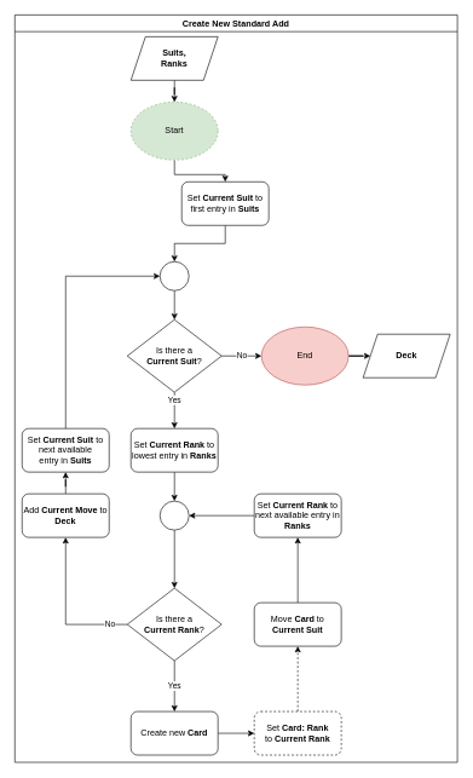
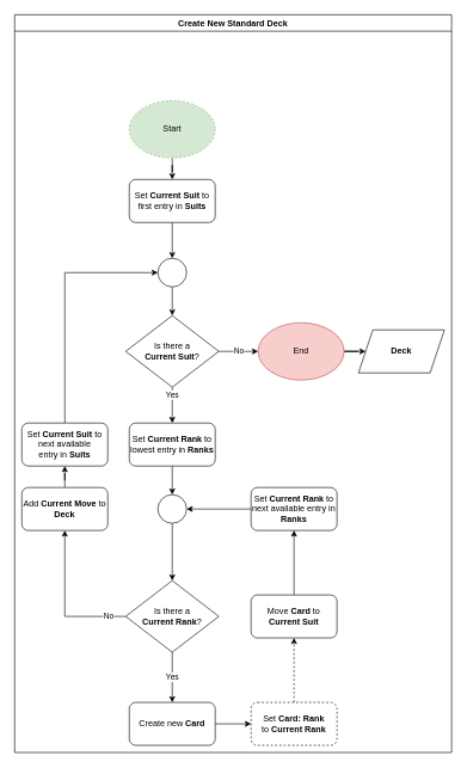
  <mxCell id="0" />
  <mxCell id="1" parent="0" />
- <mxCell id="2" value="Create New Standard Add" style="swimlane;whiteSpace=wrap;html=1;" vertex="1" parent="1"><mxGeometry x="20" y="20" width="610" height="1030" as="geometry" /></mxCell>
- <mxCell id="3" style="edgeStyle=orthogonalEdgeStyle;rounded=0;orthogonalLoop=1;jettySize=auto;html=1;exitX=0.5;exitY=1;exitDx=0;exitDy=0;" edge="1" parent="2" source="4" target="7"><mxGeometry relative="1" as="geometry" /></mxCell>
- <mxCell id="4" value="&lt;b&gt;Suits,&lt;br&gt;Ranks&lt;/b&gt;" style="shape=parallelogram;perimeter=parallelogramPerimeter;whiteSpace=wrap;html=1;fixedSize=1;" vertex="1" parent="2"><mxGeometry x="160" y="30" width="120" height="60" as="geometry" /></mxCell>
+ <mxCell id="2" value="Create New Standard Deck" style="swimlane;whiteSpace=wrap;html=1;" vertex="1" parent="1"><mxGeometry x="20" y="20" width="610" height="1030" as="geometry" /></mxCell>
  <mxCell id="5" value="&lt;b&gt;Deck&lt;/b&gt;" style="shape=parallelogram;perimeter=parallelogramPerimeter;whiteSpace=wrap;html=1;fixedSize=1;" vertex="1" parent="2"><mxGeometry x="480" y="440" width="120" height="60" as="geometry" /></mxCell>
  <mxCell id="6" style="edgeStyle=orthogonalEdgeStyle;rounded=0;orthogonalLoop=1;jettySize=auto;html=1;exitX=0.5;exitY=1;exitDx=0;exitDy=0;" edge="1" parent="2" source="7" target="9"><mxGeometry relative="1" as="geometry" /></mxCell>
  <mxCell id="7" value="Start" style="ellipse;whiteSpace=wrap;html=1;fillColor=#d5e8d4;strokeColor=#82b366;dashed=1;" vertex="1" parent="2"><mxGeometry x="160" y="120" width="120" height="80" as="geometry" /></mxCell>
  <mxCell id="8" value="" style="edgeStyle=orthogonalEdgeStyle;rounded=0;orthogonalLoop=1;jettySize=auto;html=1;" edge="1" parent="2" source="9" target="28"><mxGeometry relative="1" as="geometry" /></mxCell>
- <mxCell id="9" value="Set &lt;b&gt;Current Suit&lt;/b&gt; to first entry in &lt;b&gt;Suits&lt;/b&gt;" style="rounded=1;whiteSpace=wrap;html=1;" vertex="1" parent="2"><mxGeometry x="230" y="230" width="120" height="60" as="geometry" /></mxCell>
+ <mxCell id="9" value="Set &lt;b&gt;Current Suit&lt;/b&gt; to first entry in &lt;b&gt;Suits&lt;/b&gt;" style="rounded=1;whiteSpace=wrap;html=1;" vertex="1" parent="2"><mxGeometry x="160" y="230" width="120" height="60" as="geometry" /></mxCell>
  <mxCell id="10" value="" style="edgeStyle=orthogonalEdgeStyle;rounded=0;orthogonalLoop=1;jettySize=auto;html=1;" edge="1" parent="2" source="11" target="19"><mxGeometry relative="1" as="geometry" /></mxCell>
  <mxCell id="11" value="Set &lt;b&gt;Current&amp;nbsp;Rank&lt;/b&gt; to lowest entry in &lt;b&gt;Ranks&lt;/b&gt;" style="rounded=1;whiteSpace=wrap;html=1;" vertex="1" parent="2"><mxGeometry x="160" y="570" width="120" height="60" as="geometry" /></mxCell>
  <mxCell id="12" value="" style="edgeStyle=orthogonalEdgeStyle;rounded=0;orthogonalLoop=1;jettySize=auto;html=1;dashed=1;" edge="1" parent="2" source="13" target="21"><mxGeometry relative="1" as="geometry" /></mxCell>
  <mxCell id="13" value="Set&amp;nbsp;&lt;b&gt;Card: Rank&lt;/b&gt;&lt;br&gt;to&amp;nbsp;&lt;b&gt;Current&amp;nbsp;Rank&lt;/b&gt;" style="rounded=1;whiteSpace=wrap;html=1;dashed=1;" vertex="1" parent="2"><mxGeometry x="330" y="960" width="120" height="60" as="geometry" /></mxCell>
  <mxCell id="14" value="Yes" style="edgeStyle=orthogonalEdgeStyle;rounded=0;orthogonalLoop=1;jettySize=auto;html=1;" edge="1" parent="2" source="15" target="23"><mxGeometry relative="1" as="geometry" /></mxCell>
  <mxCell id="15" value="Is there a &lt;br&gt;&lt;b&gt;Current Rank&lt;/b&gt;?" style="rhombus;whiteSpace=wrap;html=1;" vertex="1" parent="2"><mxGeometry x="155" y="790" width="130" height="100" as="geometry" /></mxCell>
  <mxCell id="16" value="" style="edgeStyle=orthogonalEdgeStyle;rounded=0;orthogonalLoop=1;jettySize=auto;html=1;" edge="1" parent="2" source="17" target="19"><mxGeometry relative="1" as="geometry" /></mxCell>
  <mxCell id="17" value="Set &lt;b&gt;Current Rank&lt;/b&gt; to next available entry in &lt;b&gt;Ranks&lt;/b&gt;" style="rounded=1;whiteSpace=wrap;html=1;" vertex="1" parent="2"><mxGeometry x="330" y="660" width="120" height="60" as="geometry" /></mxCell>
  <mxCell id="18" value="" style="edgeStyle=orthogonalEdgeStyle;rounded=0;orthogonalLoop=1;jettySize=auto;html=1;" edge="1" parent="2" source="19" target="15"><mxGeometry relative="1" as="geometry" /></mxCell>
  <mxCell id="19" value="" style="ellipse;whiteSpace=wrap;html=1;aspect=fixed;" vertex="1" parent="2"><mxGeometry x="200" y="670" width="40" height="40" as="geometry" /></mxCell>
  <mxCell id="20" value="" style="edgeStyle=orthogonalEdgeStyle;rounded=0;orthogonalLoop=1;jettySize=auto;html=1;" edge="1" parent="2" source="21" target="17"><mxGeometry relative="1" as="geometry" /></mxCell>
  <mxCell id="21" value="Move&amp;nbsp;&lt;b&gt;Card&lt;/b&gt; to &lt;b&gt;Current Suit&lt;/b&gt;" style="rounded=1;whiteSpace=wrap;html=1;" vertex="1" parent="2"><mxGeometry x="330" y="810" width="120" height="60" as="geometry" /></mxCell>
  <mxCell id="22" value="" style="edgeStyle=orthogonalEdgeStyle;rounded=0;orthogonalLoop=1;jettySize=auto;html=1;" edge="1" parent="2" source="23" target="13"><mxGeometry relative="1" as="geometry" /></mxCell>
  <mxCell id="23" value="Create new &lt;b&gt;Card&lt;/b&gt;" style="rounded=1;whiteSpace=wrap;html=1;" vertex="1" parent="2"><mxGeometry x="160" y="960" width="120" height="60" as="geometry" /></mxCell>
  <mxCell id="24" value="Yes" style="edgeStyle=orthogonalEdgeStyle;rounded=0;orthogonalLoop=1;jettySize=auto;html=1;" edge="1" parent="2" source="26" target="11"><mxGeometry x="-0.567" relative="1" as="geometry"><mxPoint x="395" y="560" as="targetPoint" /><mxPoint as="offset" /></mxGeometry></mxCell>
  <mxCell id="25" value="No" style="edgeStyle=orthogonalEdgeStyle;rounded=0;orthogonalLoop=1;jettySize=auto;html=1;entryX=0;entryY=0.5;entryDx=0;entryDy=0;" edge="1" parent="2" source="26" target="35"><mxGeometry relative="1" as="geometry"><mxPoint x="425" y="560" as="targetPoint" /></mxGeometry></mxCell>
  <mxCell id="26" value="Is there a &lt;br&gt;&lt;b&gt;Current Suit&lt;/b&gt;?" style="rhombus;whiteSpace=wrap;html=1;" vertex="1" parent="2"><mxGeometry x="155" y="420" width="130" height="100" as="geometry" /></mxCell>
  <mxCell id="27" value="" style="edgeStyle=orthogonalEdgeStyle;rounded=0;orthogonalLoop=1;jettySize=auto;html=1;" edge="1" parent="2" source="28" target="26"><mxGeometry relative="1" as="geometry" /></mxCell>
  <mxCell id="28" value="" style="ellipse;whiteSpace=wrap;html=1;aspect=fixed;" vertex="1" parent="2"><mxGeometry x="200" y="340" width="40" height="40" as="geometry" /></mxCell>
  <mxCell id="29" value="No" style="edgeStyle=orthogonalEdgeStyle;rounded=0;orthogonalLoop=1;jettySize=auto;html=1;exitX=0;exitY=0.5;exitDx=0;exitDy=0;entryX=0.5;entryY=1;entryDx=0;entryDy=0;" edge="1" parent="2" source="15" target="33"><mxGeometry x="-0.765" relative="1" as="geometry"><mxPoint x="210" y="960" as="sourcePoint" /><mxPoint x="255" y="440" as="targetPoint" /><Array as="points"><mxPoint x="70" y="840" /></Array><mxPoint as="offset" /></mxGeometry></mxCell>
  <mxCell id="30" style="edgeStyle=orthogonalEdgeStyle;rounded=0;orthogonalLoop=1;jettySize=auto;html=1;exitX=0.5;exitY=0;exitDx=0;exitDy=0;entryX=0;entryY=0.5;entryDx=0;entryDy=0;" edge="1" parent="2" source="31" target="28"><mxGeometry relative="1" as="geometry" /></mxCell>
  <mxCell id="31" value="Set &lt;b&gt;Current Suit&lt;/b&gt; to next available &lt;br&gt;entry in &lt;b&gt;Suits&lt;/b&gt;" style="rounded=1;whiteSpace=wrap;html=1;" vertex="1" parent="2"><mxGeometry x="10" y="570" width="120" height="60" as="geometry" /></mxCell>
  <mxCell id="32" value="" style="edgeStyle=orthogonalEdgeStyle;rounded=0;orthogonalLoop=1;jettySize=auto;html=1;" edge="1" parent="2" source="33" target="31"><mxGeometry relative="1" as="geometry" /></mxCell>
  <mxCell id="33" value="Add &lt;b&gt;Current Move&lt;/b&gt; to &lt;b&gt;Deck&lt;/b&gt;" style="whiteSpace=wrap;html=1;rounded=1;" vertex="1" parent="2"><mxGeometry x="10" y="660" width="120" height="60" as="geometry" /></mxCell>
  <mxCell id="34" style="edgeStyle=orthogonalEdgeStyle;rounded=0;orthogonalLoop=1;jettySize=auto;html=1;" edge="1" parent="2" source="35" target="5"><mxGeometry relative="1" as="geometry"><mxPoint x="550" y="560" as="sourcePoint" /></mxGeometry></mxCell>
  <mxCell id="35" value="End" style="ellipse;whiteSpace=wrap;html=1;fillColor=#f8cecc;strokeColor=#b85450;" vertex="1" parent="2"><mxGeometry x="340" y="430" width="120" height="80" as="geometry" /></mxCell>
